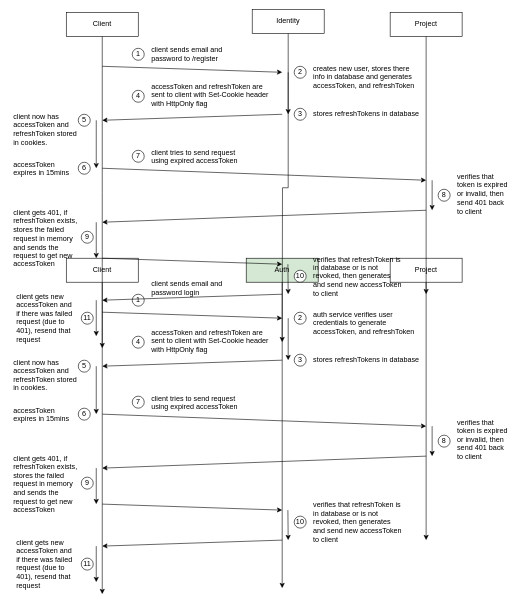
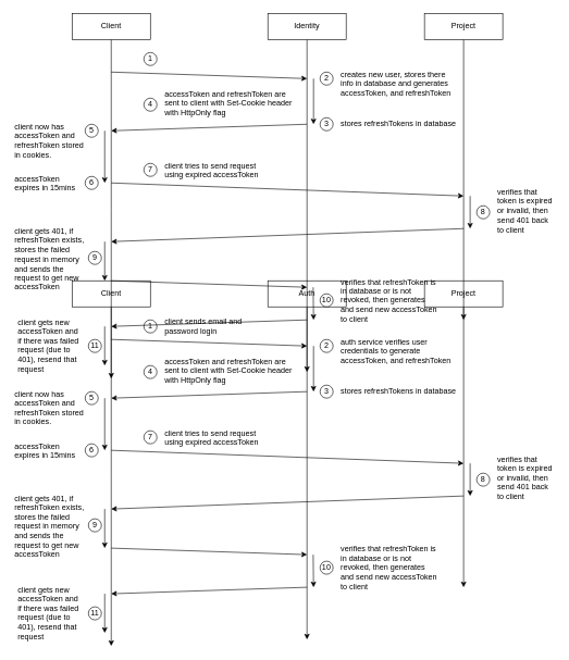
  <mxCell id="0" />
  <mxCell id="1" parent="0" />
  <mxCell id="2" value="" style="edgeStyle=orthogonalEdgeStyle;rounded=0;orthogonalLoop=1;jettySize=auto;html=1;" parent="1" source="3" edge="1"><mxGeometry relative="1" as="geometry"><mxPoint x="170" y="990" as="targetPoint" /></mxGeometry></mxCell>
  <mxCell id="3" value="Client" style="rounded=0;whiteSpace=wrap;html=1;" parent="1" vertex="1"><mxGeometry x="110" y="430" width="120" height="40" as="geometry" /></mxCell>
  <mxCell id="4" value="" style="edgeStyle=orthogonalEdgeStyle;rounded=0;orthogonalLoop=1;jettySize=auto;html=1;" parent="1" source="5" edge="1"><mxGeometry relative="1" as="geometry"><mxPoint x="470" y="980" as="targetPoint" /></mxGeometry></mxCell>
- <mxCell id="5" value="Auth" style="rounded=0;whiteSpace=wrap;html=1;fillColor=#d5e8d4;" parent="1" vertex="1"><mxGeometry x="410" y="430" width="120" height="40" as="geometry" /></mxCell>
+ <mxCell id="5" value="Auth" style="rounded=0;whiteSpace=wrap;html=1;" parent="1" vertex="1"><mxGeometry x="410" y="430" width="120" height="40" as="geometry" /></mxCell>
  <mxCell id="6" value="" style="edgeStyle=orthogonalEdgeStyle;rounded=0;orthogonalLoop=1;jettySize=auto;html=1;" parent="1" source="7" edge="1"><mxGeometry relative="1" as="geometry"><mxPoint x="710" y="900" as="targetPoint" /></mxGeometry></mxCell>
  <mxCell id="7" value="Project" style="rounded=0;whiteSpace=wrap;html=1;" parent="1" vertex="1"><mxGeometry x="650" y="430" width="120" height="40" as="geometry" /></mxCell>
  <mxCell id="8" value="" style="endArrow=classic;html=1;rounded=0;" parent="1" edge="1"><mxGeometry width="50" height="50" relative="1" as="geometry"><mxPoint x="170" y="520" as="sourcePoint" /><mxPoint x="470" y="530" as="targetPoint" /></mxGeometry></mxCell>
  <mxCell id="9" value="1" style="ellipse;whiteSpace=wrap;html=1;aspect=fixed;" parent="1" vertex="1"><mxGeometry x="220" y="490" width="20" height="20" as="geometry" /></mxCell>
- <mxCell id="10" value="client sends email and&lt;br&gt;password login" style="text;html=1;align=left;verticalAlign=middle;resizable=1;points=[];autosize=1;strokeColor=none;fillColor=none;movable=1;rotatable=1;deletable=1;editable=1;locked=0;connectable=1;" parent="1" vertex="1"><mxGeometry x="250" y="460" width="140" height="40" as="geometry" /></mxCell>
+ <mxCell id="10" value="client sends email and&lt;br&gt;password login" style="text;html=1;align=left;verticalAlign=middle;resizable=1;points=[];autosize=1;strokeColor=none;fillColor=none;movable=1;rotatable=1;deletable=1;editable=1;locked=0;connectable=1;" parent="1" vertex="1"><mxGeometry x="250" y="480" width="140" height="40" as="geometry" /></mxCell>
  <mxCell id="11" value="2" style="ellipse;whiteSpace=wrap;html=1;aspect=fixed;" parent="1" vertex="1"><mxGeometry x="490" y="520" width="20" height="20" as="geometry" /></mxCell>
  <mxCell id="12" value="auth service verifies user credentials to generate&amp;nbsp;&lt;br&gt;accessToken, and refreshToken" style="text;whiteSpace=wrap;html=1;" parent="1" vertex="1"><mxGeometry x="520" y="510" width="180" height="60" as="geometry" /></mxCell>
  <mxCell id="13" value="3" style="ellipse;whiteSpace=wrap;html=1;aspect=fixed;" parent="1" vertex="1"><mxGeometry x="490" y="590" width="20" height="20" as="geometry" /></mxCell>
  <mxCell id="14" value="stores refreshTokens in database" style="text;whiteSpace=wrap;html=1;" parent="1" vertex="1"><mxGeometry x="520" y="585" width="200" height="30" as="geometry" /></mxCell>
  <mxCell id="15" value="" style="endArrow=classic;html=1;rounded=0;" parent="1" edge="1"><mxGeometry width="50" height="50" relative="1" as="geometry"><mxPoint x="480" y="530" as="sourcePoint" /><mxPoint x="480" y="600" as="targetPoint" /></mxGeometry></mxCell>
  <mxCell id="16" value="" style="endArrow=classic;html=1;rounded=0;" parent="1" edge="1"><mxGeometry width="50" height="50" relative="1" as="geometry"><mxPoint x="470" y="600" as="sourcePoint" /><mxPoint x="170" y="610" as="targetPoint" /></mxGeometry></mxCell>
  <mxCell id="17" value="4" style="ellipse;whiteSpace=wrap;html=1;aspect=fixed;" parent="1" vertex="1"><mxGeometry x="220" y="560" width="20" height="20" as="geometry" /></mxCell>
  <mxCell id="18" value="accessToken and refreshToken are&#10;sent to client with Set-Cookie header&#10;with HttpOnly flag" style="text;whiteSpace=wrap;html=1;" parent="1" vertex="1"><mxGeometry x="250" y="540" width="200" height="60" as="geometry" /></mxCell>
  <mxCell id="19" value="" style="endArrow=classic;html=1;rounded=0;" parent="1" edge="1"><mxGeometry width="50" height="50" relative="1" as="geometry"><mxPoint x="160" y="610" as="sourcePoint" /><mxPoint x="160" y="690" as="targetPoint" /></mxGeometry></mxCell>
  <mxCell id="20" value="5" style="ellipse;whiteSpace=wrap;html=1;aspect=fixed;" parent="1" vertex="1"><mxGeometry x="130" y="600" width="20" height="20" as="geometry" /></mxCell>
  <mxCell id="21" value="client now has accessToken and refreshToken stored in cookies." style="text;whiteSpace=wrap;html=1;" parent="1" vertex="1"><mxGeometry x="20" y="590" width="110" height="70" as="geometry" /></mxCell>
  <mxCell id="22" value="accessToken expires in 15mins" style="text;whiteSpace=wrap;html=1;" parent="1" vertex="1"><mxGeometry x="20" y="670" width="110" height="40" as="geometry" /></mxCell>
  <mxCell id="23" value="6" style="ellipse;whiteSpace=wrap;html=1;aspect=fixed;" parent="1" vertex="1"><mxGeometry x="130" y="680" width="20" height="20" as="geometry" /></mxCell>
  <mxCell id="24" value="7" style="ellipse;whiteSpace=wrap;html=1;aspect=fixed;" parent="1" vertex="1"><mxGeometry x="220" y="660" width="20" height="20" as="geometry" /></mxCell>
  <mxCell id="25" value="" style="endArrow=classic;html=1;rounded=0;" parent="1" edge="1"><mxGeometry width="50" height="50" relative="1" as="geometry"><mxPoint x="170" y="690" as="sourcePoint" /><mxPoint x="710" y="710" as="targetPoint" /></mxGeometry></mxCell>
  <mxCell id="26" value="client tries to send request &lt;br&gt;using&amp;nbsp;expired accessToken" style="text;whiteSpace=wrap;html=1;" parent="1" vertex="1"><mxGeometry x="250" y="650" width="150" height="40" as="geometry" /></mxCell>
  <mxCell id="27" value="8" style="ellipse;whiteSpace=wrap;html=1;aspect=fixed;" parent="1" vertex="1"><mxGeometry x="730" y="725" width="20" height="20" as="geometry" /></mxCell>
  <mxCell id="28" value="verifies that token is expired or invalid, then send 401 back to client" style="text;whiteSpace=wrap;html=1;" parent="1" vertex="1"><mxGeometry x="760" y="690" width="90" height="90" as="geometry" /></mxCell>
  <mxCell id="29" value="" style="endArrow=classic;html=1;rounded=0;" parent="1" edge="1"><mxGeometry width="50" height="50" relative="1" as="geometry"><mxPoint x="720" y="710" as="sourcePoint" /><mxPoint x="720" y="760" as="targetPoint" /></mxGeometry></mxCell>
  <mxCell id="30" value="" style="endArrow=classic;html=1;rounded=0;" parent="1" edge="1"><mxGeometry width="50" height="50" relative="1" as="geometry"><mxPoint x="710" y="760" as="sourcePoint" /><mxPoint x="170" y="780" as="targetPoint" /></mxGeometry></mxCell>
  <mxCell id="31" value="client gets 401, if refreshToken exists, stores the failed request in memory and sends the request to get new accessToken" style="text;whiteSpace=wrap;html=1;" parent="1" vertex="1"><mxGeometry x="20" y="750" width="110" height="110" as="geometry" /></mxCell>
  <mxCell id="32" value="9" style="ellipse;whiteSpace=wrap;html=1;aspect=fixed;" parent="1" vertex="1"><mxGeometry x="135" y="795" width="20" height="20" as="geometry" /></mxCell>
  <mxCell id="33" value="" style="endArrow=classic;html=1;rounded=0;" parent="1" edge="1"><mxGeometry width="50" height="50" relative="1" as="geometry"><mxPoint x="160" y="780" as="sourcePoint" /><mxPoint x="160" y="840" as="targetPoint" /></mxGeometry></mxCell>
  <mxCell id="34" value="" style="endArrow=classic;html=1;rounded=0;" parent="1" edge="1"><mxGeometry width="50" height="50" relative="1" as="geometry"><mxPoint x="170" y="840" as="sourcePoint" /><mxPoint x="470" y="850" as="targetPoint" /></mxGeometry></mxCell>
  <mxCell id="35" value="10" style="ellipse;whiteSpace=wrap;html=1;aspect=fixed;verticalAlign=middle;" parent="1" vertex="1"><mxGeometry x="490" y="860" width="20" height="20" as="geometry" /></mxCell>
  <mxCell id="36" value="verifies that refreshToken is in database or is not revoked, then generates and send new accessToken to client" style="text;whiteSpace=wrap;html=1;verticalAlign=middle;" parent="1" vertex="1"><mxGeometry x="520" y="830" width="150" height="80" as="geometry" /></mxCell>
  <mxCell id="37" value="" style="endArrow=classic;html=1;rounded=0;" parent="1" edge="1"><mxGeometry width="50" height="50" relative="1" as="geometry"><mxPoint x="479.52" y="850" as="sourcePoint" /><mxPoint x="480" y="900" as="targetPoint" /></mxGeometry></mxCell>
  <mxCell id="38" value="" style="endArrow=classic;html=1;rounded=0;" parent="1" edge="1"><mxGeometry width="50" height="50" relative="1" as="geometry"><mxPoint x="470" y="900" as="sourcePoint" /><mxPoint x="170" y="910" as="targetPoint" /></mxGeometry></mxCell>
  <mxCell id="39" value="11" style="ellipse;whiteSpace=wrap;html=1;aspect=fixed;verticalAlign=middle;" parent="1" vertex="1"><mxGeometry x="135" y="930" width="20" height="20" as="geometry" /></mxCell>
  <mxCell id="40" value="" style="endArrow=classic;html=1;rounded=0;" parent="1" edge="1"><mxGeometry width="50" height="50" relative="1" as="geometry"><mxPoint x="160" y="910" as="sourcePoint" /><mxPoint x="160" y="970" as="targetPoint" /></mxGeometry></mxCell>
  <mxCell id="41" value="client gets new accessToken and&lt;br&gt;if there was failed request (due to 401), resend that request&amp;nbsp;" style="text;whiteSpace=wrap;html=1;" parent="1" vertex="1"><mxGeometry x="25" y="890" width="110" height="90" as="geometry" /></mxCell>
  <mxCell id="42" value="" style="edgeStyle=orthogonalEdgeStyle;rounded=0;orthogonalLoop=1;jettySize=auto;html=1;" parent="1" source="43" edge="1"><mxGeometry relative="1" as="geometry"><mxPoint x="170" y="580" as="targetPoint" /></mxGeometry></mxCell>
  <mxCell id="43" value="Client" style="rounded=0;whiteSpace=wrap;html=1;" parent="1" vertex="1"><mxGeometry x="110" y="20" width="120" height="40" as="geometry" /></mxCell>
  <mxCell id="44" value="" style="edgeStyle=orthogonalEdgeStyle;rounded=0;orthogonalLoop=1;jettySize=auto;html=1;" parent="1" source="45" edge="1"><mxGeometry relative="1" as="geometry"><mxPoint x="470" y="570" as="targetPoint" /></mxGeometry></mxCell>
- <mxCell id="45" value="Identity" style="rounded=0;whiteSpace=wrap;html=1;" parent="1" vertex="1"><mxGeometry x="420" y="15" width="120" height="40" as="geometry" /></mxCell>
+ <mxCell id="45" value="Identity" style="rounded=0;whiteSpace=wrap;html=1;" parent="1" vertex="1"><mxGeometry x="410" y="20" width="120" height="40" as="geometry" /></mxCell>
  <mxCell id="46" value="" style="edgeStyle=orthogonalEdgeStyle;rounded=0;orthogonalLoop=1;jettySize=auto;html=1;" parent="1" source="47" edge="1"><mxGeometry relative="1" as="geometry"><mxPoint x="710" y="490" as="targetPoint" /></mxGeometry></mxCell>
  <mxCell id="47" value="Project" style="rounded=0;whiteSpace=wrap;html=1;" parent="1" vertex="1"><mxGeometry x="650" y="20" width="120" height="40" as="geometry" /></mxCell>
  <mxCell id="48" value="" style="endArrow=classic;html=1;rounded=0;" parent="1" edge="1"><mxGeometry width="50" height="50" relative="1" as="geometry"><mxPoint x="170" y="110" as="sourcePoint" /><mxPoint x="470" y="120" as="targetPoint" /></mxGeometry></mxCell>
  <mxCell id="49" value="1" style="ellipse;whiteSpace=wrap;html=1;aspect=fixed;" parent="1" vertex="1"><mxGeometry x="220" y="80" width="20" height="20" as="geometry" /></mxCell>
- <mxCell id="50" value="client sends email and&lt;br&gt;password to /register" style="text;html=1;align=left;verticalAlign=middle;resizable=1;points=[];autosize=1;strokeColor=none;fillColor=none;movable=1;rotatable=1;deletable=1;editable=1;locked=0;connectable=1;" parent="1" vertex="1"><mxGeometry x="250" y="70" width="140" height="40" as="geometry" /></mxCell>
  <mxCell id="51" value="2" style="ellipse;whiteSpace=wrap;html=1;aspect=fixed;" parent="1" vertex="1"><mxGeometry x="490" y="110" width="20" height="20" as="geometry" /></mxCell>
  <mxCell id="52" value="creates new user, stores there info in database and generates&amp;nbsp;&lt;br&gt;accessToken, and refreshToken" style="text;whiteSpace=wrap;html=1;" parent="1" vertex="1"><mxGeometry x="520" y="100" width="180" height="60" as="geometry" /></mxCell>
  <mxCell id="53" value="3" style="ellipse;whiteSpace=wrap;html=1;aspect=fixed;" parent="1" vertex="1"><mxGeometry x="490" y="180" width="20" height="20" as="geometry" /></mxCell>
  <mxCell id="54" value="stores refreshTokens in database" style="text;whiteSpace=wrap;html=1;" parent="1" vertex="1"><mxGeometry x="520" y="175" width="200" height="30" as="geometry" /></mxCell>
  <mxCell id="55" value="" style="endArrow=classic;html=1;rounded=0;" parent="1" edge="1"><mxGeometry width="50" height="50" relative="1" as="geometry"><mxPoint x="480" y="120" as="sourcePoint" /><mxPoint x="480" y="190" as="targetPoint" /></mxGeometry></mxCell>
  <mxCell id="56" value="" style="endArrow=classic;html=1;rounded=0;" parent="1" edge="1"><mxGeometry width="50" height="50" relative="1" as="geometry"><mxPoint x="470" y="190" as="sourcePoint" /><mxPoint x="170" y="200" as="targetPoint" /></mxGeometry></mxCell>
  <mxCell id="57" value="4" style="ellipse;whiteSpace=wrap;html=1;aspect=fixed;" parent="1" vertex="1"><mxGeometry x="220" y="150" width="20" height="20" as="geometry" /></mxCell>
  <mxCell id="58" value="accessToken and refreshToken are&#10;sent to client with Set-Cookie header&#10;with HttpOnly flag" style="text;whiteSpace=wrap;html=1;" parent="1" vertex="1"><mxGeometry x="250" y="130" width="200" height="60" as="geometry" /></mxCell>
  <mxCell id="59" value="" style="endArrow=classic;html=1;rounded=0;" parent="1" edge="1"><mxGeometry width="50" height="50" relative="1" as="geometry"><mxPoint x="160" y="200" as="sourcePoint" /><mxPoint x="160" y="280" as="targetPoint" /></mxGeometry></mxCell>
  <mxCell id="60" value="5" style="ellipse;whiteSpace=wrap;html=1;aspect=fixed;" parent="1" vertex="1"><mxGeometry x="130" y="190" width="20" height="20" as="geometry" /></mxCell>
  <mxCell id="61" value="client now has accessToken and refreshToken stored in cookies." style="text;whiteSpace=wrap;html=1;" parent="1" vertex="1"><mxGeometry x="20" y="180" width="110" height="70" as="geometry" /></mxCell>
  <mxCell id="62" value="accessToken expires in 15mins" style="text;whiteSpace=wrap;html=1;" parent="1" vertex="1"><mxGeometry x="20" y="260" width="110" height="40" as="geometry" /></mxCell>
  <mxCell id="63" value="6" style="ellipse;whiteSpace=wrap;html=1;aspect=fixed;" parent="1" vertex="1"><mxGeometry x="130" y="270" width="20" height="20" as="geometry" /></mxCell>
  <mxCell id="64" value="7" style="ellipse;whiteSpace=wrap;html=1;aspect=fixed;" parent="1" vertex="1"><mxGeometry x="220" y="250" width="20" height="20" as="geometry" /></mxCell>
  <mxCell id="65" value="" style="endArrow=classic;html=1;rounded=0;" parent="1" edge="1"><mxGeometry width="50" height="50" relative="1" as="geometry"><mxPoint x="170" y="280" as="sourcePoint" /><mxPoint x="710" y="300" as="targetPoint" /></mxGeometry></mxCell>
  <mxCell id="66" value="client tries to send request &lt;br&gt;using&amp;nbsp;expired accessToken" style="text;whiteSpace=wrap;html=1;" parent="1" vertex="1"><mxGeometry x="250" y="240" width="150" height="40" as="geometry" /></mxCell>
  <mxCell id="67" value="8" style="ellipse;whiteSpace=wrap;html=1;aspect=fixed;" parent="1" vertex="1"><mxGeometry x="730" y="315" width="20" height="20" as="geometry" /></mxCell>
  <mxCell id="68" value="verifies that token is expired or invalid, then send 401 back to client" style="text;whiteSpace=wrap;html=1;" parent="1" vertex="1"><mxGeometry x="760" y="280" width="90" height="90" as="geometry" /></mxCell>
  <mxCell id="69" value="" style="endArrow=classic;html=1;rounded=0;" parent="1" edge="1"><mxGeometry width="50" height="50" relative="1" as="geometry"><mxPoint x="720" y="300" as="sourcePoint" /><mxPoint x="720" y="350" as="targetPoint" /></mxGeometry></mxCell>
  <mxCell id="70" value="" style="endArrow=classic;html=1;rounded=0;" parent="1" edge="1"><mxGeometry width="50" height="50" relative="1" as="geometry"><mxPoint x="710" y="350" as="sourcePoint" /><mxPoint x="170" y="370" as="targetPoint" /></mxGeometry></mxCell>
  <mxCell id="71" value="client gets 401, if refreshToken exists, stores the failed request in memory and sends the request to get new accessToken" style="text;whiteSpace=wrap;html=1;" parent="1" vertex="1"><mxGeometry x="20" y="340" width="110" height="110" as="geometry" /></mxCell>
  <mxCell id="72" value="9" style="ellipse;whiteSpace=wrap;html=1;aspect=fixed;" parent="1" vertex="1"><mxGeometry x="135" y="385" width="20" height="20" as="geometry" /></mxCell>
  <mxCell id="73" value="" style="endArrow=classic;html=1;rounded=0;" parent="1" edge="1"><mxGeometry width="50" height="50" relative="1" as="geometry"><mxPoint x="160" y="370" as="sourcePoint" /><mxPoint x="160" y="430" as="targetPoint" /></mxGeometry></mxCell>
  <mxCell id="74" value="" style="endArrow=classic;html=1;rounded=0;" parent="1" edge="1"><mxGeometry width="50" height="50" relative="1" as="geometry"><mxPoint x="170" y="430" as="sourcePoint" /><mxPoint x="470" y="440" as="targetPoint" /></mxGeometry></mxCell>
  <mxCell id="75" value="10" style="ellipse;whiteSpace=wrap;html=1;aspect=fixed;verticalAlign=middle;" parent="1" vertex="1"><mxGeometry x="490" y="450" width="20" height="20" as="geometry" /></mxCell>
  <mxCell id="76" value="verifies that refreshToken is in database or is not revoked, then generates and send new accessToken to client" style="text;whiteSpace=wrap;html=1;verticalAlign=middle;" parent="1" vertex="1"><mxGeometry x="520" y="420" width="150" height="80" as="geometry" /></mxCell>
  <mxCell id="77" value="" style="endArrow=classic;html=1;rounded=0;" parent="1" edge="1"><mxGeometry width="50" height="50" relative="1" as="geometry"><mxPoint x="479.52" y="440" as="sourcePoint" /><mxPoint x="480" y="490" as="targetPoint" /></mxGeometry></mxCell>
  <mxCell id="78" value="" style="endArrow=classic;html=1;rounded=0;" parent="1" edge="1"><mxGeometry width="50" height="50" relative="1" as="geometry"><mxPoint x="470" y="490" as="sourcePoint" /><mxPoint x="170" y="500" as="targetPoint" /></mxGeometry></mxCell>
  <mxCell id="79" value="11" style="ellipse;whiteSpace=wrap;html=1;aspect=fixed;verticalAlign=middle;" parent="1" vertex="1"><mxGeometry x="135" y="520" width="20" height="20" as="geometry" /></mxCell>
  <mxCell id="80" value="" style="endArrow=classic;html=1;rounded=0;" parent="1" edge="1"><mxGeometry width="50" height="50" relative="1" as="geometry"><mxPoint x="160" y="500" as="sourcePoint" /><mxPoint x="160" y="560" as="targetPoint" /></mxGeometry></mxCell>
  <mxCell id="81" value="client gets new accessToken and&lt;br&gt;if there was failed request (due to 401), resend that request&amp;nbsp;" style="text;whiteSpace=wrap;html=1;" parent="1" vertex="1"><mxGeometry x="25" y="480" width="110" height="90" as="geometry" /></mxCell>
